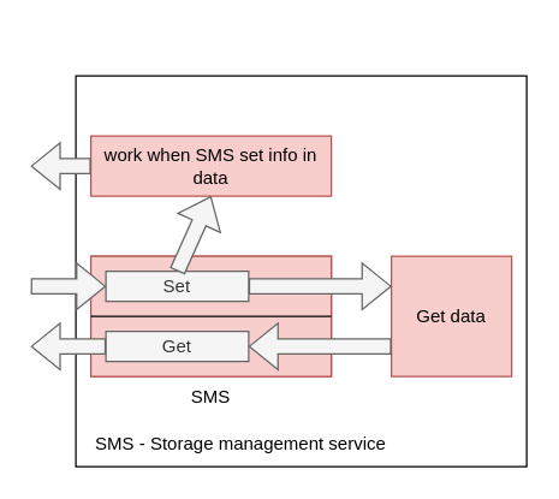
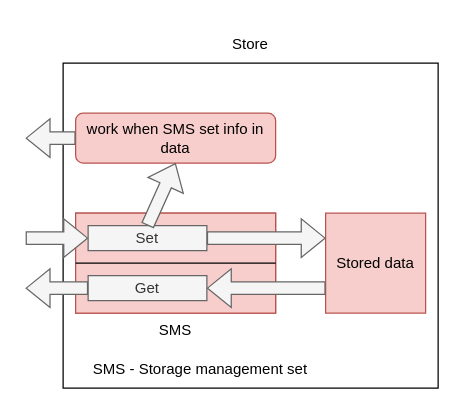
  <mxCell id="0" />
  <mxCell id="1" parent="0" />
  <mxCell id="2" value="" style="rounded=0;whiteSpace=wrap;html=1;" parent="1" vertex="1"><mxGeometry x="50" y="50" width="300" height="260" as="geometry" /></mxCell>
  <mxCell id="3" value="" style="group" parent="1" vertex="1" connectable="0"><mxGeometry x="260" y="140" width="80" height="110" as="geometry" /></mxCell>
- <mxCell id="4" value="Get data" style="rounded=0;whiteSpace=wrap;html=1;fillColor=#f8cecc;strokeColor=#b85450;" parent="3" vertex="1"><mxGeometry y="30" width="80" height="80" as="geometry" /></mxCell>
+ <mxCell id="4" value="Stored data" style="rounded=0;whiteSpace=wrap;html=1;fillColor=#f8cecc;strokeColor=#b85450;" parent="3" vertex="1"><mxGeometry y="30" width="80" height="80" as="geometry" /></mxCell>
  <mxCell id="5" value="" style="group;" parent="1" vertex="1" connectable="0"><mxGeometry x="60" y="60" width="160" height="70" as="geometry" /></mxCell>
- <mxCell id="6" value="work when SMS set info in data " style="rounded=0;whiteSpace=wrap;html=1;fillColor=#f8cecc;strokeColor=#b85450;" parent="5" vertex="1"><mxGeometry y="30" width="160" height="40" as="geometry" /></mxCell>
- <mxCell id="7" value="SMS - Storage management service" style="text;html=1;strokeColor=none;fillColor=none;align=center;verticalAlign=middle;whiteSpace=wrap;rounded=0;" parent="1" vertex="1"><mxGeometry x="50" y="280" width="220" height="30" as="geometry" /></mxCell>
+ <mxCell id="6" value="work when SMS set info in data " style="whiteSpace=wrap;html=1;fillColor=#f8cecc;strokeColor=#b85450;rounded=1;" parent="5" vertex="1"><mxGeometry y="30" width="160" height="40" as="geometry" /></mxCell>
+ <mxCell id="7" value="SMS - Storage management set" style="text;html=1;strokeColor=none;fillColor=none;align=center;verticalAlign=middle;whiteSpace=wrap;rounded=0;" parent="1" vertex="1"><mxGeometry x="50" y="280" width="220" height="30" as="geometry" /></mxCell>
+ <mxCell id="8" value="Store" style="text;html=1;strokeColor=none;fillColor=none;align=center;verticalAlign=middle;whiteSpace=wrap;rounded=0;" parent="1" vertex="1"><mxGeometry x="50" y="20" width="300" height="30" as="geometry" /></mxCell>
  <mxCell id="9" value="SMS" style="text;whiteSpace=wrap;html=1;align=center;" parent="1" vertex="1"><mxGeometry x="60" y="250" width="160" height="40" as="geometry" /></mxCell>
  <mxCell id="10" value="" style="group;fillColor=#f8cecc;strokeColor=#b85450;" parent="1" vertex="1" connectable="0"><mxGeometry x="60" y="170" width="160" height="80" as="geometry" /></mxCell>
  <mxCell id="11" value="" style="rounded=0;whiteSpace=wrap;html=1;fillColor=#f8cecc;strokeColor=#b85450;" parent="10" vertex="1"><mxGeometry width="160" height="80" as="geometry" /></mxCell>
  <mxCell id="12" value="" style="endArrow=none;html=1;rounded=0;entryX=1;entryY=0.5;entryDx=0;entryDy=0;exitX=0;exitY=0.5;exitDx=0;exitDy=0;" parent="10" source="11" target="11" edge="1"><mxGeometry width="50" height="50" relative="1" as="geometry"><mxPoint x="-90" y="140" as="sourcePoint" /><mxPoint x="-40" y="90" as="targetPoint" /></mxGeometry></mxCell>
  <mxCell id="13" value="Set" style="rounded=0;whiteSpace=wrap;html=1;fillColor=#f5f5f5;strokeColor=#666666;fontColor=#333333;" parent="10" vertex="1"><mxGeometry x="10" y="10" width="95" height="20" as="geometry" /></mxCell>
  <mxCell id="14" value="Get" style="rounded=0;whiteSpace=wrap;html=1;fillColor=#f5f5f5;strokeColor=#666666;fontColor=#333333;" parent="10" vertex="1"><mxGeometry x="10" y="50" width="95" height="20" as="geometry" /></mxCell>
  <mxCell id="15" value="" style="shape=flexArrow;endArrow=classic;html=1;rounded=0;fillColor=#f5f5f5;strokeColor=#666666;exitX=0;exitY=0.5;exitDx=0;exitDy=0;" parent="10" source="14" edge="1"><mxGeometry width="50" height="50" relative="1" as="geometry"><mxPoint x="-90" y="50" as="sourcePoint" /><mxPoint x="-40" y="60" as="targetPoint" /></mxGeometry></mxCell>
  <mxCell id="16" value="" style="shape=flexArrow;endArrow=classic;html=1;rounded=0;fillColor=#f5f5f5;strokeColor=#666666;entryX=0;entryY=0.5;entryDx=0;entryDy=0;" parent="1" target="13" edge="1"><mxGeometry width="50" height="50" relative="1" as="geometry"><mxPoint x="20" y="190" as="sourcePoint" /><mxPoint x="10" y="194.83" as="targetPoint" /></mxGeometry></mxCell>
  <mxCell id="17" value="" style="shape=flexArrow;endArrow=classic;html=1;rounded=0;entryX=1;entryY=0.5;entryDx=0;entryDy=0;fillColor=#f5f5f5;strokeColor=#666666;" parent="1" target="14" edge="1"><mxGeometry width="50" height="50" relative="1" as="geometry"><mxPoint x="260" y="230" as="sourcePoint" /><mxPoint x="220" y="230" as="targetPoint" /></mxGeometry></mxCell>
  <mxCell id="18" value="" style="shape=flexArrow;endArrow=classic;html=1;rounded=0;exitX=1;exitY=0.5;exitDx=0;exitDy=0;entryX=0;entryY=0.25;entryDx=0;entryDy=0;fillColor=#f5f5f5;strokeColor=#666666;" parent="1" source="13" target="4" edge="1"><mxGeometry width="50" height="50" relative="1" as="geometry"><mxPoint x="200" y="250" as="sourcePoint" /><mxPoint x="250" y="200" as="targetPoint" /></mxGeometry></mxCell>
  <mxCell id="19" value="" style="shape=flexArrow;endArrow=classic;html=1;rounded=0;exitX=0.5;exitY=0;exitDx=0;exitDy=0;entryX=0.5;entryY=1;entryDx=0;entryDy=0;fillColor=#f5f5f5;strokeColor=#666666;" parent="1" source="13" target="6" edge="1"><mxGeometry width="50" height="50" relative="1" as="geometry"><mxPoint x="330" y="160" as="sourcePoint" /><mxPoint x="380" y="110" as="targetPoint" /></mxGeometry></mxCell>
  <mxCell id="20" value="" style="shape=flexArrow;endArrow=classic;html=1;rounded=0;exitX=0;exitY=0.5;exitDx=0;exitDy=0;fillColor=#f5f5f5;strokeColor=#666666;" edge="1" parent="1" source="6"><mxGeometry width="50" height="50" relative="1" as="geometry"><mxPoint x="-100" y="120" as="sourcePoint" /><mxPoint x="20" y="110" as="targetPoint" /></mxGeometry></mxCell>
